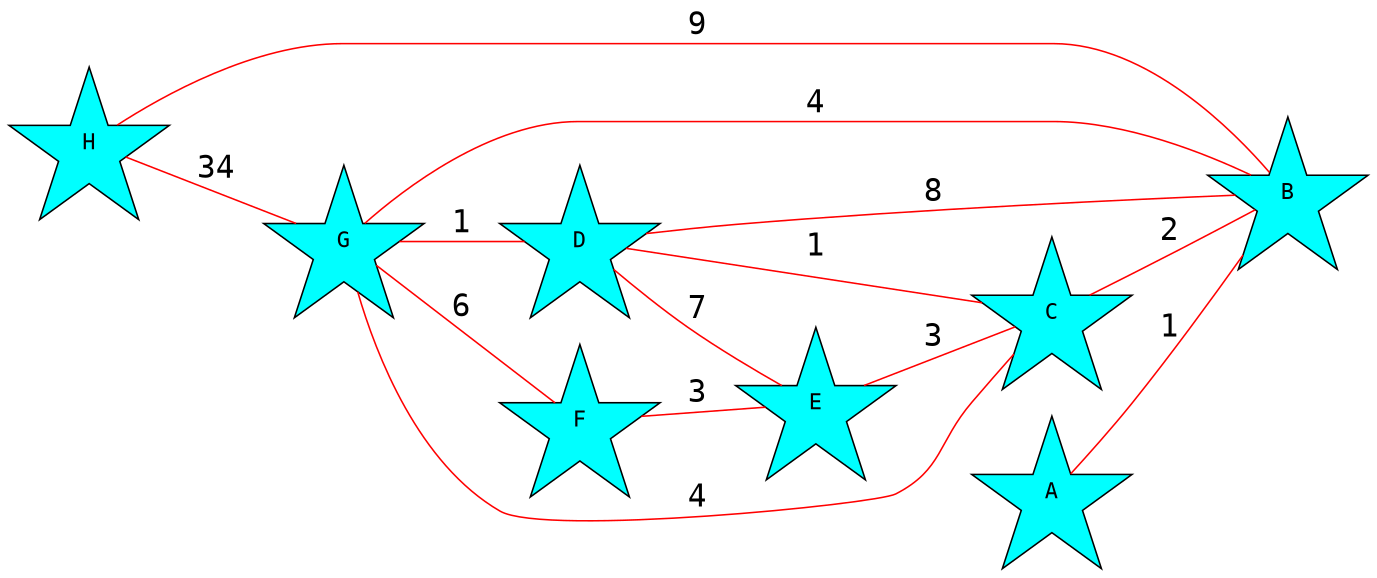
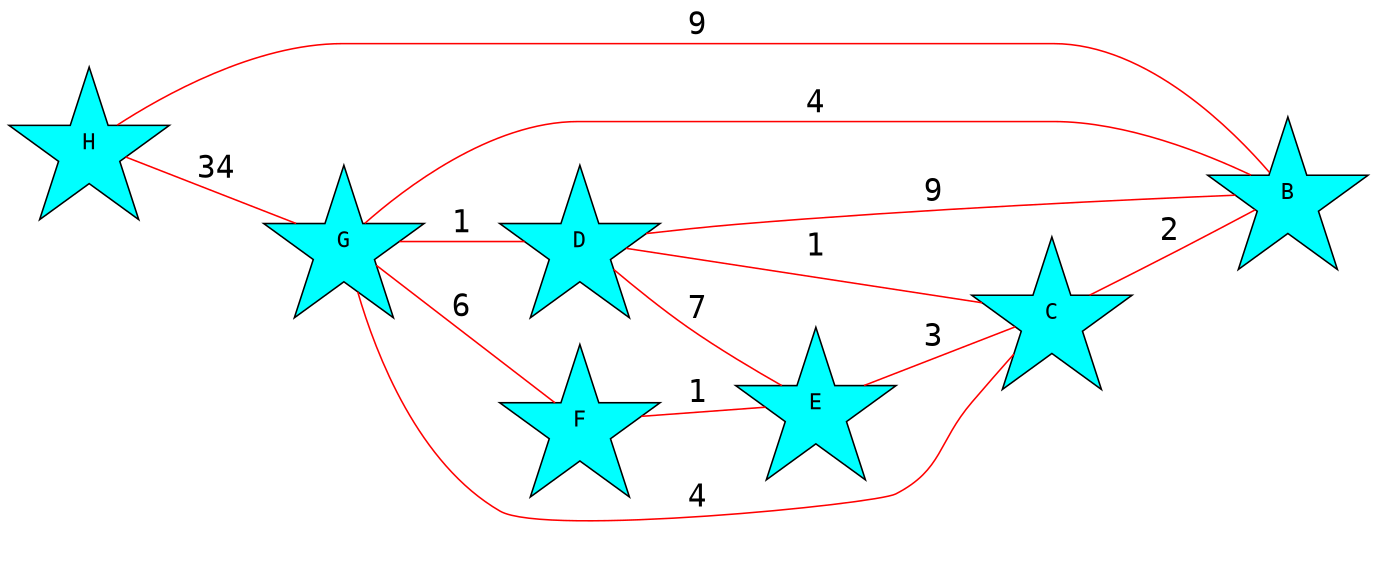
  graph {
    fontname="DejaVu Sans Mono"
    rankdir=LR
    node [fillcolor=aqua fontname="DejaVu Sans Mono" shape=star style=filled]
    edge [color=red fontname="DejaVu Sans Mono" fontsize="20pt"]
    H
    G
    B
    D
    F
    E
    C
-   A
    H -- G [label=34]
    H -- B [label=9]
    G -- B [label=4]
    G -- D [label=1]
    G -- F [label=6]
-   D -- B [label=8]
+   D -- B [label=9]
    D -- E [label=7]
    D -- C [label=1]
-   F -- E [label=3]
+   F -- E [label=1]
    E -- C [label=3]
    C -- G [label=4]
    C -- B [label=2]
-   A -- B [label=1]
  }
